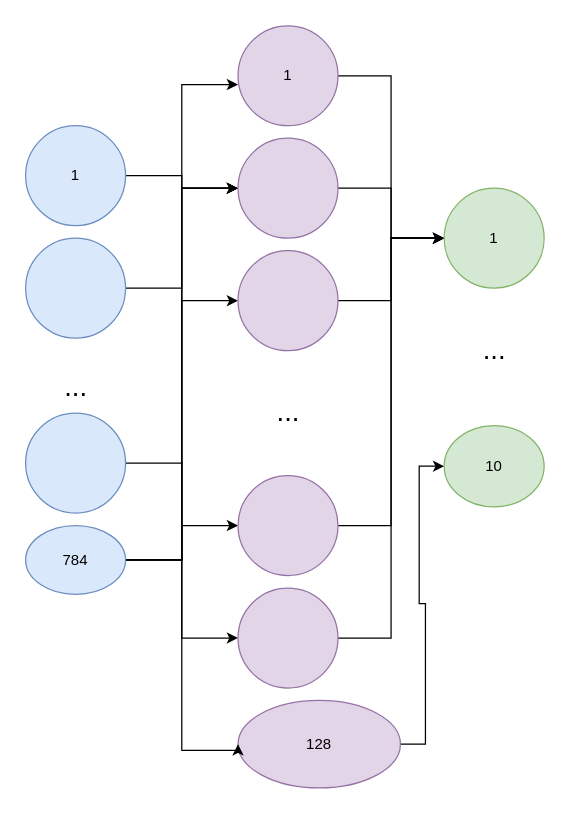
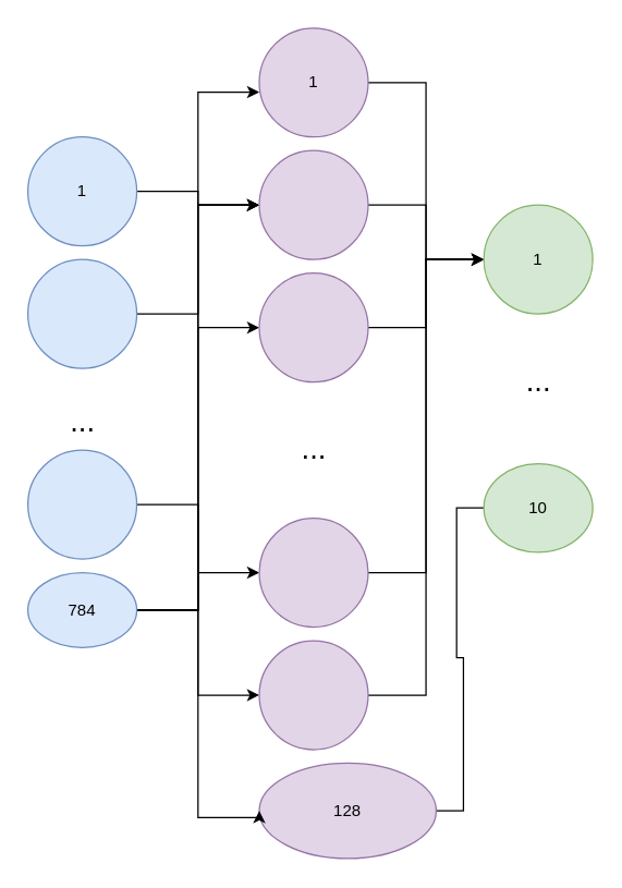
  <mxCell id="0" />
  <mxCell id="1" parent="0" />
  <mxCell id="2" style="edgeStyle=orthogonalEdgeStyle;rounded=0;orthogonalLoop=1;jettySize=auto;html=1;fontSize=22;" edge="1" parent="1" source="3" target="16"><mxGeometry relative="1" as="geometry" /></mxCell>
  <mxCell id="3" value="1" style="ellipse;whiteSpace=wrap;html=1;aspect=fixed;fillColor=#dae8fc;strokeColor=#6c8ebf;" vertex="1" parent="1"><mxGeometry x="20" y="100" width="80" height="80" as="geometry" /></mxCell>
  <mxCell id="4" style="edgeStyle=orthogonalEdgeStyle;rounded=0;orthogonalLoop=1;jettySize=auto;html=1;entryX=0;entryY=0.5;entryDx=0;entryDy=0;fontSize=22;" edge="1" parent="1" source="5" target="16"><mxGeometry relative="1" as="geometry" /></mxCell>
  <mxCell id="5" value="" style="ellipse;whiteSpace=wrap;html=1;aspect=fixed;fillColor=#dae8fc;strokeColor=#6c8ebf;" vertex="1" parent="1"><mxGeometry x="20" y="190" width="80" height="80" as="geometry" /></mxCell>
  <mxCell id="6" style="edgeStyle=orthogonalEdgeStyle;rounded=0;orthogonalLoop=1;jettySize=auto;html=1;entryX=0;entryY=0.5;entryDx=0;entryDy=0;fontSize=22;" edge="1" parent="1" source="11" target="20"><mxGeometry relative="1" as="geometry" /></mxCell>
  <mxCell id="7" style="edgeStyle=orthogonalEdgeStyle;rounded=0;orthogonalLoop=1;jettySize=auto;html=1;entryX=0;entryY=0.5;entryDx=0;entryDy=0;fontSize=22;" edge="1" parent="1" source="11" target="16"><mxGeometry relative="1" as="geometry" /></mxCell>
  <mxCell id="8" style="edgeStyle=orthogonalEdgeStyle;rounded=0;orthogonalLoop=1;jettySize=auto;html=1;entryX=0;entryY=0.588;entryDx=0;entryDy=0;entryPerimeter=0;fontSize=22;" edge="1" parent="1" source="11" target="14"><mxGeometry relative="1" as="geometry" /></mxCell>
  <mxCell id="9" style="edgeStyle=orthogonalEdgeStyle;rounded=0;orthogonalLoop=1;jettySize=auto;html=1;entryX=0;entryY=0.5;entryDx=0;entryDy=0;fontSize=22;" edge="1" parent="1" source="11" target="22"><mxGeometry relative="1" as="geometry" /></mxCell>
  <mxCell id="10" style="edgeStyle=orthogonalEdgeStyle;rounded=0;orthogonalLoop=1;jettySize=auto;html=1;entryX=0;entryY=0.5;entryDx=0;entryDy=0;fontSize=22;" edge="1" parent="1" source="11" target="18"><mxGeometry relative="1" as="geometry" /></mxCell>
  <mxCell id="11" value="784" style="ellipse;whiteSpace=wrap;html=1;aspect=fixed;fillColor=#dae8fc;strokeColor=#6c8ebf;" vertex="1" parent="1"><mxGeometry x="20" y="420" width="80" height="55" as="geometry" /></mxCell>
  <mxCell id="12" value="..." style="text;html=1;align=center;verticalAlign=middle;resizable=0;points=[];;autosize=1;fontSize=22;" vertex="1" parent="1"><mxGeometry x="45" y="295" width="30" height="30" as="geometry" /></mxCell>
  <mxCell id="13" style="edgeStyle=orthogonalEdgeStyle;rounded=0;orthogonalLoop=1;jettySize=auto;html=1;entryX=0;entryY=0.5;entryDx=0;entryDy=0;fontSize=22;" edge="1" parent="1" source="14" target="25"><mxGeometry relative="1" as="geometry" /></mxCell>
  <mxCell id="14" value="1" style="ellipse;whiteSpace=wrap;html=1;aspect=fixed;fillColor=#e1d5e7;strokeColor=#9673a6;" vertex="1" parent="1"><mxGeometry x="190" y="20" width="80" height="80" as="geometry" /></mxCell>
  <mxCell id="15" style="edgeStyle=orthogonalEdgeStyle;rounded=0;orthogonalLoop=1;jettySize=auto;html=1;entryX=0;entryY=0.5;entryDx=0;entryDy=0;fontSize=22;" edge="1" parent="1" source="16" target="25"><mxGeometry relative="1" as="geometry" /></mxCell>
  <mxCell id="16" value="" style="ellipse;whiteSpace=wrap;html=1;aspect=fixed;fillColor=#e1d5e7;strokeColor=#9673a6;" vertex="1" parent="1"><mxGeometry x="190" y="110" width="80" height="80" as="geometry" /></mxCell>
  <mxCell id="17" style="edgeStyle=orthogonalEdgeStyle;rounded=0;orthogonalLoop=1;jettySize=auto;html=1;fontSize=22;" edge="1" parent="1" source="18" target="25"><mxGeometry relative="1" as="geometry" /></mxCell>
  <mxCell id="18" value="" style="ellipse;whiteSpace=wrap;html=1;aspect=fixed;fillColor=#e1d5e7;strokeColor=#9673a6;" vertex="1" parent="1"><mxGeometry x="190" y="200" width="80" height="80" as="geometry" /></mxCell>
  <mxCell id="19" style="edgeStyle=orthogonalEdgeStyle;rounded=0;orthogonalLoop=1;jettySize=auto;html=1;entryX=0;entryY=0.5;entryDx=0;entryDy=0;fontSize=22;" edge="1" parent="1" source="20" target="25"><mxGeometry relative="1" as="geometry" /></mxCell>
  <mxCell id="20" value="" style="ellipse;whiteSpace=wrap;html=1;aspect=fixed;fillColor=#e1d5e7;strokeColor=#9673a6;" vertex="1" parent="1"><mxGeometry x="190" y="380" width="80" height="80" as="geometry" /></mxCell>
  <mxCell id="21" style="edgeStyle=orthogonalEdgeStyle;rounded=0;orthogonalLoop=1;jettySize=auto;html=1;entryX=0;entryY=0.5;entryDx=0;entryDy=0;fontSize=22;" edge="1" parent="1" source="22" target="25"><mxGeometry relative="1" as="geometry" /></mxCell>
  <mxCell id="22" value="" style="ellipse;whiteSpace=wrap;html=1;aspect=fixed;fillColor=#e1d5e7;strokeColor=#9673a6;" vertex="1" parent="1"><mxGeometry x="190" y="470" width="80" height="80" as="geometry" /></mxCell>
- <mxCell id="23" style="edgeStyle=orthogonalEdgeStyle;rounded=0;orthogonalLoop=1;jettySize=auto;html=1;entryX=0;entryY=0.5;entryDx=0;entryDy=0;fontSize=22;" edge="1" parent="1" source="24" target="26"><mxGeometry relative="1" as="geometry" /></mxCell>
+ <mxCell id="23" style="edgeStyle=orthogonalEdgeStyle;rounded=0;orthogonalLoop=1;jettySize=auto;html=1;entryX=0;entryY=0.5;entryDx=0;entryDy=0;fontSize=22;endArrow=none;" edge="1" parent="1" source="24" target="26"><mxGeometry relative="1" as="geometry" /></mxCell>
  <mxCell id="24" value="128" style="ellipse;whiteSpace=wrap;html=1;aspect=fixed;fillColor=#e1d5e7;strokeColor=#9673a6;" vertex="1" parent="1"><mxGeometry x="190" y="560" width="130" height="70" as="geometry" /></mxCell>
  <mxCell id="25" value="1" style="ellipse;whiteSpace=wrap;html=1;aspect=fixed;fillColor=#d5e8d4;strokeColor=#82b366;" vertex="1" parent="1"><mxGeometry x="355" y="150" width="80" height="80" as="geometry" /></mxCell>
  <mxCell id="26" value="10" style="ellipse;whiteSpace=wrap;html=1;aspect=fixed;fillColor=#d5e8d4;strokeColor=#82b366;" vertex="1" parent="1"><mxGeometry x="355" y="340" width="80" height="65" as="geometry" /></mxCell>
  <mxCell id="27" value="..." style="text;html=1;align=center;verticalAlign=middle;resizable=0;points=[];;autosize=1;fontSize=22;" vertex="1" parent="1"><mxGeometry x="380" y="265" width="30" height="30" as="geometry" /></mxCell>
  <mxCell id="28" value="..." style="text;html=1;align=center;verticalAlign=middle;resizable=0;points=[];;autosize=1;fontSize=22;" vertex="1" parent="1"><mxGeometry x="215" y="315" width="30" height="30" as="geometry" /></mxCell>
  <mxCell id="29" style="edgeStyle=orthogonalEdgeStyle;rounded=0;orthogonalLoop=1;jettySize=auto;html=1;entryX=0;entryY=0.5;entryDx=0;entryDy=0;fontSize=22;" edge="1" parent="1" source="30" target="24"><mxGeometry relative="1" as="geometry"><Array as="points"><mxPoint x="145" y="370" /><mxPoint x="145" y="600" /></Array></mxGeometry></mxCell>
  <mxCell id="30" value="" style="ellipse;whiteSpace=wrap;html=1;aspect=fixed;fillColor=#dae8fc;strokeColor=#6c8ebf;" vertex="1" parent="1"><mxGeometry x="20" y="330" width="80" height="80" as="geometry" /></mxCell>
